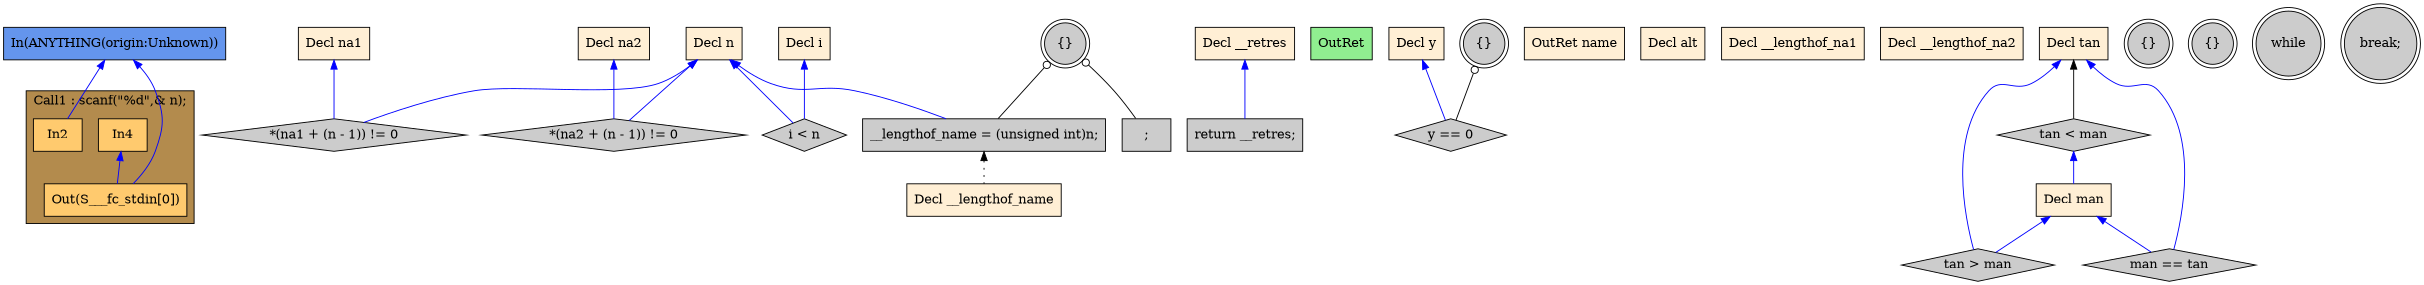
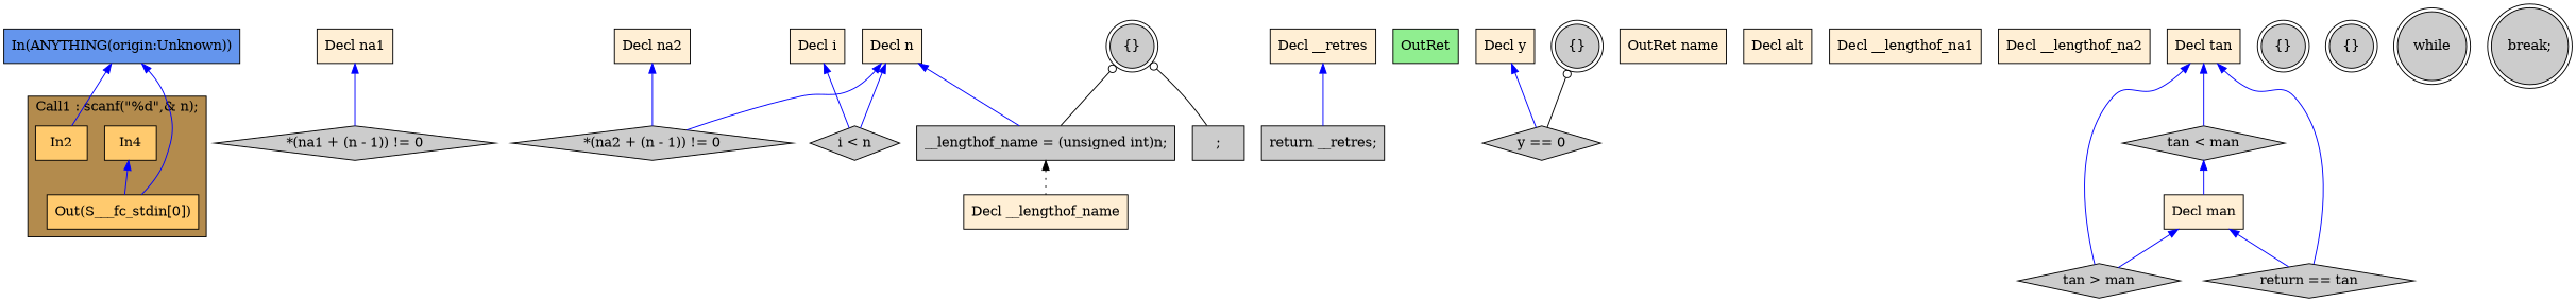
  digraph {
    rankdir=TB
    node [fillcolor="#CCCCCC" shape=box style=filled]
    edge [color="#0000FF" dir=back]
    n1 [fillcolor="#FFCA6E" label=In4]
    n2 [fillcolor="#FFCA6E" label=In2]
    n3 [fillcolor="#FFCA6E" label="Out(S___fc_stdin[0])"]
    n4 [label="*(na1 + (n - 1)) != 0" shape=diamond]
    n5 [label="*(na2 + (n - 1)) != 0" shape=diamond]
    n6 [label="return __retres;"]
    n7 [fillcolor="#FFEFD5" label="Decl n"]
    n8 [label="__lengthof_name = (unsigned int)n;"]
    n9 [label="i < n" shape=diamond]
    n10 [fillcolor="#FFEFD5" label="Decl __lengthof_name"]
    n11 [fillcolor="#90EE90" label=OutRet]
    n12 [fillcolor="#FFEFD5" label="Decl i"]
    n13 [fillcolor="#6495ED" label="In(ANYTHING(origin:Unknown))"]
    n14 [fillcolor="#FFEFD5" label="Decl y"]
    n15 [label="y == 0" shape=diamond]
    n16 [fillcolor="#FFEFD5" label="OutRet name"]
    n17 [fillcolor="#FFEFD5" label="Decl alt"]
    n18 [fillcolor="#FFEFD5" label="Decl na1"]
    n19 [fillcolor="#FFEFD5" label="Decl __lengthof_na1"]
    n20 [fillcolor="#FFEFD5" label="Decl na2"]
    n21 [fillcolor="#FFEFD5" label="Decl __lengthof_na2"]
    n22 [fillcolor="#FFEFD5" label="Decl tan"]
    n23 [label="tan > man" shape=diamond]
    n24 [label="tan < man" shape=diamond]
-   n25 [label="man == tan" shape=diamond]
+   n25 [label="return == tan" shape=diamond]
    n26 [fillcolor="#FFEFD5" label="Decl man"]
    n27 [fillcolor="#FFEFD5" label="Decl __retres"]
    n28 [label="{}" shape=doublecircle]
    n29 [label=";"]
    n30 [label="{}" shape=doublecircle]
    n31 [label="{}" shape=doublecircle]
    n32 [label=while shape=doublecircle]
    n33 [label="{}" shape=doublecircle]
    n34 [label="break;" shape=doublecircle]
    subgraph cluster_1 {
      fillcolor="#B38B4D"
      label="Call1 : scanf(\"%d\",& n);"
      style=filled
      n1
      n2
      n3
    }
    n1 -> n3
-   n7 -> n4
    n7 -> n5
    n7 -> n8
    n7 -> n9
    n8 -> n10 [color="#000000" style=dotted]
    n12 -> n9
    n13 -> n2
    n13 -> n3
    n14 -> n15
    n18 -> n4
    n20 -> n5
    n22 -> n23
-   n22 -> n24 [color="#000000"]
+   n22 -> n24
    n22 -> n25
    n24 -> n26
    n26 -> n23
    n26 -> n25
    n27 -> n6
    n28 -> n8 [arrowtail=odot color="#000000"]
    n28 -> n29 [arrowtail=odot color="#000000"]
    n33 -> n15 [arrowtail=odot color="#000000"]
  }
